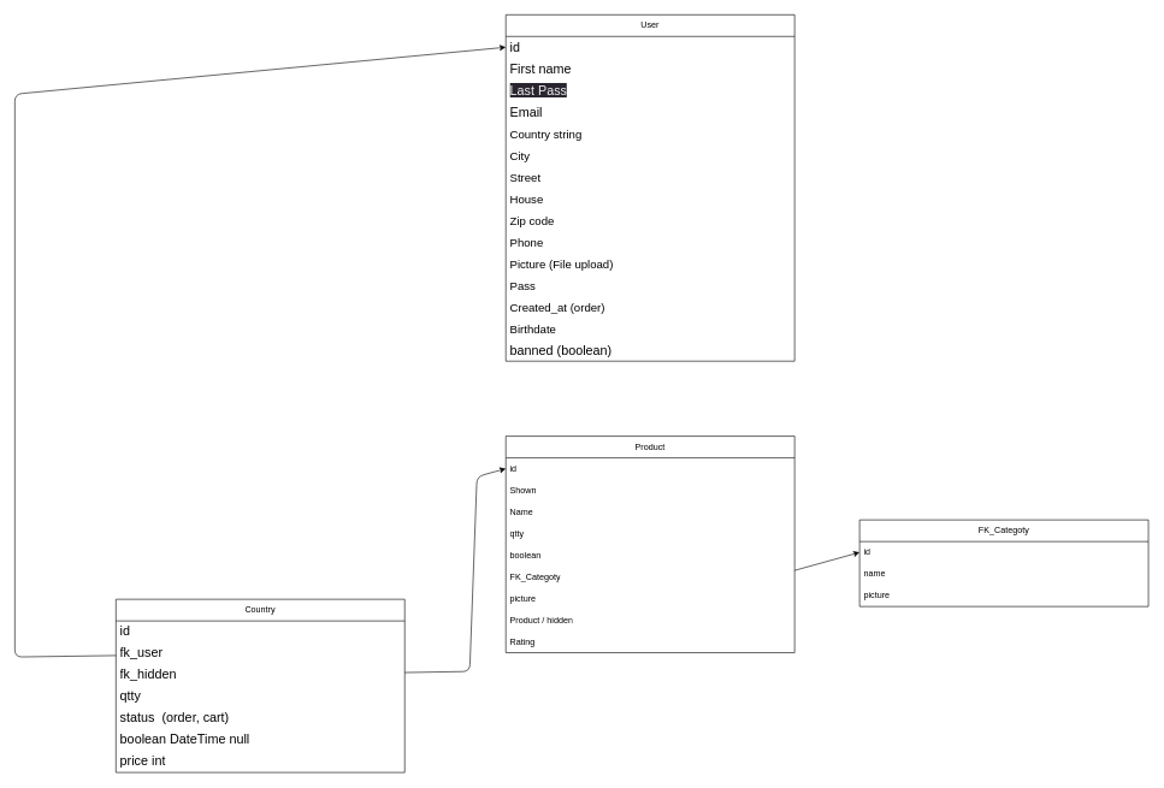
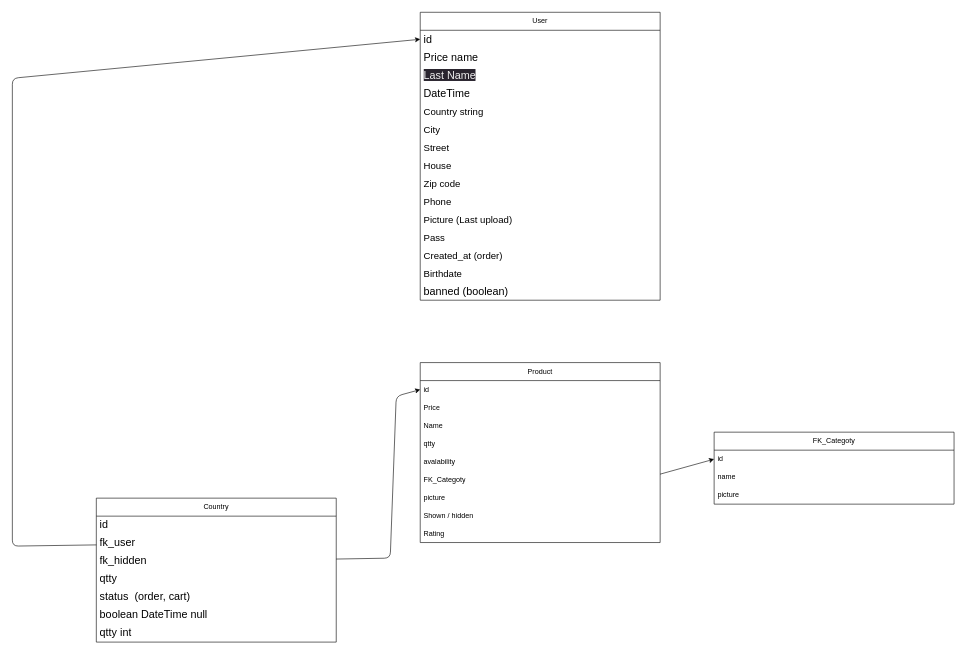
  <mxCell id="0" />
  <mxCell id="1" parent="0" />
  <mxCell id="2" value="Product" style="swimlane;fontStyle=0;childLayout=stackLayout;horizontal=1;startSize=30;horizontalStack=0;resizeParent=1;resizeParentMax=0;resizeLast=0;collapsible=1;marginBottom=0;whiteSpace=wrap;html=1;" parent="1" vertex="1"><mxGeometry y="604" width="400" height="300" as="geometry" x="700"><mxRectangle x="150" y="170" width="80" height="30" as="alternateBounds" /></mxGeometry></mxCell>
  <mxCell id="3" value="id" style="text;strokeColor=none;fillColor=none;align=left;verticalAlign=middle;spacingLeft=4;spacingRight=4;overflow=hidden;points=[[0,0.5],[1,0.5]];portConstraint=eastwest;rotatable=0;whiteSpace=wrap;html=1;" parent="2" vertex="1"><mxGeometry y="30" width="400" height="30" as="geometry" /></mxCell>
- <mxCell id="4" value="Shown" style="text;strokeColor=none;fillColor=none;align=left;verticalAlign=middle;spacingLeft=4;spacingRight=4;overflow=hidden;points=[[0,0.5],[1,0.5]];portConstraint=eastwest;rotatable=0;whiteSpace=wrap;html=1;" parent="2" vertex="1"><mxGeometry y="60" width="400" height="30" as="geometry" /></mxCell>
+ <mxCell id="4" value="Price" style="text;strokeColor=none;fillColor=none;align=left;verticalAlign=middle;spacingLeft=4;spacingRight=4;overflow=hidden;points=[[0,0.5],[1,0.5]];portConstraint=eastwest;rotatable=0;whiteSpace=wrap;html=1;" parent="2" vertex="1"><mxGeometry y="60" width="400" height="30" as="geometry" /></mxCell>
  <mxCell id="5" value="Name" style="text;strokeColor=none;fillColor=none;align=left;verticalAlign=middle;spacingLeft=4;spacingRight=4;overflow=hidden;points=[[0,0.5],[1,0.5]];portConstraint=eastwest;rotatable=0;whiteSpace=wrap;html=1;" parent="2" vertex="1"><mxGeometry y="90" width="400" height="30" as="geometry" /></mxCell>
  <mxCell id="6" value="qtty" style="text;strokeColor=none;fillColor=none;align=left;verticalAlign=middle;spacingLeft=4;spacingRight=4;overflow=hidden;points=[[0,0.5],[1,0.5]];portConstraint=eastwest;rotatable=0;whiteSpace=wrap;html=1;" parent="2" vertex="1"><mxGeometry y="120" width="400" height="30" as="geometry" /></mxCell>
- <mxCell id="7" value="boolean" style="text;strokeColor=none;fillColor=none;align=left;verticalAlign=middle;spacingLeft=4;spacingRight=4;overflow=hidden;points=[[0,0.5],[1,0.5]];portConstraint=eastwest;rotatable=0;whiteSpace=wrap;html=1;" parent="2" vertex="1"><mxGeometry y="150" width="400" height="30" as="geometry" /></mxCell>
+ <mxCell id="7" value="avalability" style="text;strokeColor=none;fillColor=none;align=left;verticalAlign=middle;spacingLeft=4;spacingRight=4;overflow=hidden;points=[[0,0.5],[1,0.5]];portConstraint=eastwest;rotatable=0;whiteSpace=wrap;html=1;" parent="2" vertex="1"><mxGeometry y="150" width="400" height="30" as="geometry" /></mxCell>
  <mxCell id="8" value="&lt;span style=&quot;text-align: center;&quot;&gt;&lt;font style=&quot;font-size: 12px;&quot;&gt;FK_Categoty&lt;/font&gt;&lt;/span&gt;" style="text;strokeColor=none;fillColor=none;align=left;verticalAlign=middle;spacingLeft=4;spacingRight=4;overflow=hidden;points=[[0,0.5],[1,0.5]];portConstraint=eastwest;rotatable=0;whiteSpace=wrap;html=1;" parent="2" vertex="1"><mxGeometry y="180" width="400" height="30" as="geometry" /></mxCell>
  <mxCell id="9" value="&lt;span style=&quot;text-align: center;&quot;&gt;&lt;font style=&quot;font-size: 12px;&quot;&gt;picture&lt;/font&gt;&lt;/span&gt;" style="text;strokeColor=none;fillColor=none;align=left;verticalAlign=middle;spacingLeft=4;spacingRight=4;overflow=hidden;points=[[0,0.5],[1,0.5]];portConstraint=eastwest;rotatable=0;whiteSpace=wrap;html=1;" parent="2" vertex="1"><mxGeometry y="210" width="400" height="30" as="geometry" /></mxCell>
- <mxCell id="10" value="&lt;span style=&quot;text-align: center;&quot;&gt;&lt;font style=&quot;font-size: 12px;&quot;&gt;Product / hidden&lt;/font&gt;&lt;/span&gt;" style="text;strokeColor=none;fillColor=none;align=left;verticalAlign=middle;spacingLeft=4;spacingRight=4;overflow=hidden;points=[[0,0.5],[1,0.5]];portConstraint=eastwest;rotatable=0;whiteSpace=wrap;html=1;" parent="2" vertex="1"><mxGeometry y="240" width="400" height="30" as="geometry" /></mxCell>
+ <mxCell id="10" value="&lt;span style=&quot;text-align: center;&quot;&gt;&lt;font style=&quot;font-size: 12px;&quot;&gt;Shown / hidden&lt;/font&gt;&lt;/span&gt;" style="text;strokeColor=none;fillColor=none;align=left;verticalAlign=middle;spacingLeft=4;spacingRight=4;overflow=hidden;points=[[0,0.5],[1,0.5]];portConstraint=eastwest;rotatable=0;whiteSpace=wrap;html=1;" parent="2" vertex="1"><mxGeometry y="240" width="400" height="30" as="geometry" /></mxCell>
  <mxCell id="11" value="&lt;span style=&quot;text-align: center;&quot;&gt;&lt;font style=&quot;font-size: 12px;&quot;&gt;Rating&lt;/font&gt;&lt;/span&gt;" style="text;strokeColor=none;fillColor=none;align=left;verticalAlign=middle;spacingLeft=4;spacingRight=4;overflow=hidden;points=[[0,0.5],[1,0.5]];portConstraint=eastwest;rotatable=0;whiteSpace=wrap;html=1;" parent="2" vertex="1"><mxGeometry y="270" width="400" height="30" as="geometry" /></mxCell>
  <mxCell id="12" value="User" style="swimlane;fontStyle=0;childLayout=stackLayout;horizontal=1;startSize=30;horizontalStack=0;resizeParent=1;resizeParentMax=0;resizeLast=0;collapsible=1;marginBottom=0;whiteSpace=wrap;html=1;" parent="1" vertex="1"><mxGeometry y="20" width="400" height="480" as="geometry" x="700"><mxRectangle x="150" y="170" width="80" height="30" as="alternateBounds" /></mxGeometry></mxCell>
  <mxCell id="13" value="&lt;font style=&quot;font-size: 18px;&quot;&gt;id&lt;/font&gt;" style="text;strokeColor=none;fillColor=none;align=left;verticalAlign=middle;spacingLeft=4;spacingRight=4;overflow=hidden;points=[[0,0.5],[1,0.5]];portConstraint=eastwest;rotatable=0;whiteSpace=wrap;html=1;" parent="12" vertex="1"><mxGeometry y="30" width="400" height="30" as="geometry" /></mxCell>
- <mxCell id="14" value="&lt;span style=&quot;font-size: 18px; text-align: center;&quot;&gt;First name&lt;/span&gt;" style="text;strokeColor=none;fillColor=none;align=left;verticalAlign=middle;spacingLeft=4;spacingRight=4;overflow=hidden;points=[[0,0.5],[1,0.5]];portConstraint=eastwest;rotatable=0;whiteSpace=wrap;html=1;" parent="12" vertex="1"><mxGeometry y="60" width="400" height="30" as="geometry" /></mxCell>
- <mxCell id="15" value="&lt;meta charset=&quot;utf-8&quot;&gt;&lt;span style=&quot;color: rgb(240, 240, 240); font-family: Helvetica; font-size: 18px; font-style: normal; font-variant-ligatures: normal; font-variant-caps: normal; font-weight: 400; letter-spacing: normal; orphans: 2; text-align: center; text-indent: 0px; text-transform: none; widows: 2; word-spacing: 0px; -webkit-text-stroke-width: 0px; background-color: rgb(42, 37, 47); text-decoration-thickness: initial; text-decoration-style: initial; text-decoration-color: initial; float: none; display: inline !important;&quot;&gt;Last Pass&lt;/span&gt;" style="text;strokeColor=none;fillColor=none;align=left;verticalAlign=middle;spacingLeft=4;spacingRight=4;overflow=hidden;points=[[0,0.5],[1,0.5]];portConstraint=eastwest;rotatable=0;whiteSpace=wrap;html=1;" parent="12" vertex="1"><mxGeometry y="90" width="400" height="30" as="geometry" /></mxCell>
- <mxCell id="16" value="&lt;span style=&quot;font-size: 18px; text-align: center;&quot;&gt;Email&lt;/span&gt;" style="text;strokeColor=none;fillColor=none;align=left;verticalAlign=middle;spacingLeft=4;spacingRight=4;overflow=hidden;points=[[0,0.5],[1,0.5]];portConstraint=eastwest;rotatable=0;whiteSpace=wrap;html=1;" parent="12" vertex="1"><mxGeometry y="120" width="400" height="30" as="geometry" /></mxCell>
+ <mxCell id="14" value="&lt;span style=&quot;font-size: 18px; text-align: center;&quot;&gt;Price name&lt;/span&gt;" style="text;strokeColor=none;fillColor=none;align=left;verticalAlign=middle;spacingLeft=4;spacingRight=4;overflow=hidden;points=[[0,0.5],[1,0.5]];portConstraint=eastwest;rotatable=0;whiteSpace=wrap;html=1;" parent="12" vertex="1"><mxGeometry y="60" width="400" height="30" as="geometry" /></mxCell>
+ <mxCell id="15" value="&lt;meta charset=&quot;utf-8&quot;&gt;&lt;span style=&quot;color: rgb(240, 240, 240); font-family: Helvetica; font-size: 18px; font-style: normal; font-variant-ligatures: normal; font-variant-caps: normal; font-weight: 400; letter-spacing: normal; orphans: 2; text-align: center; text-indent: 0px; text-transform: none; widows: 2; word-spacing: 0px; -webkit-text-stroke-width: 0px; background-color: rgb(42, 37, 47); text-decoration-thickness: initial; text-decoration-style: initial; text-decoration-color: initial; float: none; display: inline !important;&quot;&gt;Last Name&lt;/span&gt;" style="text;strokeColor=none;fillColor=none;align=left;verticalAlign=middle;spacingLeft=4;spacingRight=4;overflow=hidden;points=[[0,0.5],[1,0.5]];portConstraint=eastwest;rotatable=0;whiteSpace=wrap;html=1;" parent="12" vertex="1"><mxGeometry y="90" width="400" height="30" as="geometry" /></mxCell>
+ <mxCell id="16" value="&lt;span style=&quot;font-size: 18px; text-align: center;&quot;&gt;DateTime&lt;/span&gt;" style="text;strokeColor=none;fillColor=none;align=left;verticalAlign=middle;spacingLeft=4;spacingRight=4;overflow=hidden;points=[[0,0.5],[1,0.5]];portConstraint=eastwest;rotatable=0;whiteSpace=wrap;html=1;" parent="12" vertex="1"><mxGeometry y="120" width="400" height="30" as="geometry" /></mxCell>
  <mxCell id="17" value="&lt;span style=&quot;font-size: medium; text-align: center;&quot;&gt;Country string&amp;nbsp; &amp;nbsp;&lt;/span&gt;" style="text;strokeColor=none;fillColor=none;align=left;verticalAlign=middle;spacingLeft=4;spacingRight=4;overflow=hidden;points=[[0,0.5],[1,0.5]];portConstraint=eastwest;rotatable=0;whiteSpace=wrap;html=1;" parent="12" vertex="1"><mxGeometry y="150" width="400" height="30" as="geometry" /></mxCell>
  <mxCell id="18" value="&lt;span style=&quot;font-size: medium; text-align: center;&quot;&gt;City&lt;/span&gt;" style="text;strokeColor=none;fillColor=none;align=left;verticalAlign=middle;spacingLeft=4;spacingRight=4;overflow=hidden;points=[[0,0.5],[1,0.5]];portConstraint=eastwest;rotatable=0;whiteSpace=wrap;html=1;" parent="12" vertex="1"><mxGeometry y="180" width="400" height="30" as="geometry" /></mxCell>
  <mxCell id="19" value="&lt;span style=&quot;font-size: medium; text-align: center;&quot;&gt;Street&lt;/span&gt;" style="text;strokeColor=none;fillColor=none;align=left;verticalAlign=middle;spacingLeft=4;spacingRight=4;overflow=hidden;points=[[0,0.5],[1,0.5]];portConstraint=eastwest;rotatable=0;whiteSpace=wrap;html=1;" parent="12" vertex="1"><mxGeometry y="210" width="400" height="30" as="geometry" /></mxCell>
  <mxCell id="20" value="&lt;span style=&quot;font-size: medium; text-align: center;&quot;&gt;House&lt;/span&gt;" style="text;strokeColor=none;fillColor=none;align=left;verticalAlign=middle;spacingLeft=4;spacingRight=4;overflow=hidden;points=[[0,0.5],[1,0.5]];portConstraint=eastwest;rotatable=0;whiteSpace=wrap;html=1;" parent="12" vertex="1"><mxGeometry y="240" width="400" height="30" as="geometry" /></mxCell>
  <mxCell id="21" value="&lt;span style=&quot;font-size: medium; text-align: center;&quot;&gt;Zip code&lt;/span&gt;" style="text;strokeColor=none;fillColor=none;align=left;verticalAlign=middle;spacingLeft=4;spacingRight=4;overflow=hidden;points=[[0,0.5],[1,0.5]];portConstraint=eastwest;rotatable=0;whiteSpace=wrap;html=1;" parent="12" vertex="1"><mxGeometry y="270" width="400" height="30" as="geometry" /></mxCell>
  <mxCell id="22" value="&lt;span style=&quot;font-size: medium; text-align: center;&quot;&gt;Phone&lt;/span&gt;" style="text;strokeColor=none;fillColor=none;align=left;verticalAlign=middle;spacingLeft=4;spacingRight=4;overflow=hidden;points=[[0,0.5],[1,0.5]];portConstraint=eastwest;rotatable=0;whiteSpace=wrap;html=1;" parent="12" vertex="1"><mxGeometry y="300" width="400" height="30" as="geometry" /></mxCell>
- <mxCell id="23" value="&lt;span style=&quot;font-size: medium; text-align: center;&quot;&gt;Picture (File upload)&lt;/span&gt;" style="text;strokeColor=none;fillColor=none;align=left;verticalAlign=middle;spacingLeft=4;spacingRight=4;overflow=hidden;points=[[0,0.5],[1,0.5]];portConstraint=eastwest;rotatable=0;whiteSpace=wrap;html=1;" parent="12" vertex="1"><mxGeometry y="330" width="400" height="30" as="geometry" /></mxCell>
+ <mxCell id="23" value="&lt;span style=&quot;font-size: medium; text-align: center;&quot;&gt;Picture (Last upload)&lt;/span&gt;" style="text;strokeColor=none;fillColor=none;align=left;verticalAlign=middle;spacingLeft=4;spacingRight=4;overflow=hidden;points=[[0,0.5],[1,0.5]];portConstraint=eastwest;rotatable=0;whiteSpace=wrap;html=1;" parent="12" vertex="1"><mxGeometry y="330" width="400" height="30" as="geometry" /></mxCell>
  <mxCell id="24" value="&lt;span style=&quot;font-size: medium; text-align: center;&quot;&gt;Pass&lt;/span&gt;" style="text;strokeColor=none;fillColor=none;align=left;verticalAlign=middle;spacingLeft=4;spacingRight=4;overflow=hidden;points=[[0,0.5],[1,0.5]];portConstraint=eastwest;rotatable=0;whiteSpace=wrap;html=1;" parent="12" vertex="1"><mxGeometry y="360" width="400" height="30" as="geometry" /></mxCell>
  <mxCell id="25" value="&lt;div style=&quot;text-align: center;&quot;&gt;&lt;span style=&quot;background-color: initial;&quot;&gt;&lt;font size=&quot;3&quot;&gt;Created_at (order)&lt;/font&gt;&lt;/span&gt;&lt;/div&gt;" style="text;strokeColor=none;fillColor=none;align=left;verticalAlign=middle;spacingLeft=4;spacingRight=4;overflow=hidden;points=[[0,0.5],[1,0.5]];portConstraint=eastwest;rotatable=0;whiteSpace=wrap;html=1;" parent="12" vertex="1"><mxGeometry y="390" width="400" height="30" as="geometry" /></mxCell>
  <mxCell id="26" value="&lt;div style=&quot;text-align: center;&quot;&gt;&lt;span style=&quot;background-color: initial;&quot;&gt;&lt;font size=&quot;3&quot;&gt;Birthdate&lt;/font&gt;&lt;/span&gt;&lt;/div&gt;" style="text;strokeColor=none;fillColor=none;align=left;verticalAlign=middle;spacingLeft=4;spacingRight=4;overflow=hidden;points=[[0,0.5],[1,0.5]];portConstraint=eastwest;rotatable=0;whiteSpace=wrap;html=1;" parent="12" vertex="1"><mxGeometry y="420" width="400" height="30" as="geometry" /></mxCell>
  <mxCell id="27" value="&lt;span style=&quot;font-size: 18px; text-align: center;&quot;&gt;banned (boolean)&lt;/span&gt;" style="text;strokeColor=none;fillColor=none;align=left;verticalAlign=middle;spacingLeft=4;spacingRight=4;overflow=hidden;points=[[0,0.5],[1,0.5]];portConstraint=eastwest;rotatable=0;whiteSpace=wrap;html=1;" parent="12" vertex="1"><mxGeometry y="450" width="400" height="30" as="geometry" /></mxCell>
  <mxCell id="28" value="Country" style="swimlane;fontStyle=0;childLayout=stackLayout;horizontal=1;startSize=30;horizontalStack=0;resizeParent=1;resizeParentMax=0;resizeLast=0;collapsible=1;marginBottom=0;whiteSpace=wrap;html=1;" parent="1" vertex="1"><mxGeometry x="160" y="830" width="400" height="240" as="geometry"><mxRectangle x="150" y="170" width="80" height="30" as="alternateBounds" /></mxGeometry></mxCell>
  <mxCell id="29" value="&lt;font style=&quot;font-size: 18px;&quot;&gt;id&lt;/font&gt;" style="text;strokeColor=none;fillColor=none;align=left;verticalAlign=middle;spacingLeft=4;spacingRight=4;overflow=hidden;points=[[0,0.5],[1,0.5]];portConstraint=eastwest;rotatable=0;whiteSpace=wrap;html=1;" parent="28" vertex="1"><mxGeometry y="30" width="400" height="30" as="geometry" /></mxCell>
  <mxCell id="30" value="&lt;span style=&quot;font-size: 18px; text-align: center;&quot;&gt;fk_user&lt;/span&gt;" style="text;strokeColor=none;fillColor=none;align=left;verticalAlign=middle;spacingLeft=4;spacingRight=4;overflow=hidden;points=[[0,0.5],[1,0.5]];portConstraint=eastwest;rotatable=0;whiteSpace=wrap;html=1;" parent="28" vertex="1"><mxGeometry y="60" width="400" height="30" as="geometry" /></mxCell>
  <mxCell id="31" value="&lt;span style=&quot;font-size: 18px; text-align: center;&quot;&gt;fk_hidden&lt;/span&gt;" style="text;strokeColor=none;fillColor=none;align=left;verticalAlign=middle;spacingLeft=4;spacingRight=4;overflow=hidden;points=[[0,0.5],[1,0.5]];portConstraint=eastwest;rotatable=0;whiteSpace=wrap;html=1;" parent="28" vertex="1"><mxGeometry y="90" width="400" height="30" as="geometry" /></mxCell>
  <mxCell id="32" value="&lt;span style=&quot;font-size: 18px; text-align: center;&quot;&gt;qtty&lt;/span&gt;" style="text;strokeColor=none;fillColor=none;align=left;verticalAlign=middle;spacingLeft=4;spacingRight=4;overflow=hidden;points=[[0,0.5],[1,0.5]];portConstraint=eastwest;rotatable=0;whiteSpace=wrap;html=1;" parent="28" vertex="1"><mxGeometry y="120" width="400" height="30" as="geometry" /></mxCell>
  <mxCell id="33" value="&lt;span style=&quot;font-size: 18px; text-align: center;&quot;&gt;status&amp;nbsp; (order, cart)&lt;/span&gt;" style="text;strokeColor=none;fillColor=none;align=left;verticalAlign=middle;spacingLeft=4;spacingRight=4;overflow=hidden;points=[[0,0.5],[1,0.5]];portConstraint=eastwest;rotatable=0;whiteSpace=wrap;html=1;" parent="28" vertex="1"><mxGeometry y="150" width="400" height="30" as="geometry" /></mxCell>
  <mxCell id="34" value="&lt;div style=&quot;text-align: center;&quot;&gt;&lt;span style=&quot;background-color: initial; font-size: 18px;&quot;&gt;boolean DateTime null&amp;nbsp;&lt;/span&gt;&lt;/div&gt;" style="text;strokeColor=none;fillColor=none;align=left;verticalAlign=middle;spacingLeft=4;spacingRight=4;overflow=hidden;points=[[0,0.5],[1,0.5]];portConstraint=eastwest;rotatable=0;whiteSpace=wrap;html=1;" parent="28" vertex="1"><mxGeometry y="180" width="400" height="30" as="geometry" /></mxCell>
- <mxCell id="35" value="&lt;div style=&quot;text-align: center;&quot;&gt;&lt;span style=&quot;background-color: initial; font-size: 18px;&quot;&gt;price int&lt;/span&gt;&lt;/div&gt;" style="text;strokeColor=none;fillColor=none;align=left;verticalAlign=middle;spacingLeft=4;spacingRight=4;overflow=hidden;points=[[0,0.5],[1,0.5]];portConstraint=eastwest;rotatable=0;whiteSpace=wrap;html=1;" parent="28" vertex="1"><mxGeometry y="210" width="400" height="30" as="geometry" /></mxCell>
+ <mxCell id="35" value="&lt;div style=&quot;text-align: center;&quot;&gt;&lt;span style=&quot;background-color: initial; font-size: 18px;&quot;&gt;qtty int&lt;/span&gt;&lt;/div&gt;" style="text;strokeColor=none;fillColor=none;align=left;verticalAlign=middle;spacingLeft=4;spacingRight=4;overflow=hidden;points=[[0,0.5],[1,0.5]];portConstraint=eastwest;rotatable=0;whiteSpace=wrap;html=1;" parent="28" vertex="1"><mxGeometry y="210" width="400" height="30" as="geometry" /></mxCell>
  <mxCell id="36" style="edgeStyle=none;html=1;fontSize=18;entryX=0;entryY=0.5;entryDx=0;entryDy=0;" parent="1" source="30" target="13" edge="1"><mxGeometry relative="1" as="geometry"><mxPoint x="80" y="140" as="targetPoint" /><Array as="points"><mxPoint x="20" y="910" /><mxPoint x="20" y="130" /></Array></mxGeometry></mxCell>
  <mxCell id="37" style="edgeStyle=none;html=1;fontSize=18;entryX=0;entryY=0.5;entryDx=0;entryDy=0;" parent="1" source="31" target="3" edge="1"><mxGeometry relative="1" as="geometry"><mxPoint x="650" y="650" as="targetPoint" /><Array as="points"><mxPoint x="650" y="930" /><mxPoint x="660" y="660" /></Array></mxGeometry></mxCell>
  <mxCell id="38" value="FK_Categoty" style="swimlane;fontStyle=0;childLayout=stackLayout;horizontal=1;startSize=30;horizontalStack=0;resizeParent=1;resizeParentMax=0;resizeLast=0;collapsible=1;marginBottom=0;whiteSpace=wrap;html=1;" parent="1" vertex="1"><mxGeometry x="1190" y="720" width="400" height="120" as="geometry"><mxRectangle x="150" y="170" width="80" height="30" as="alternateBounds" /></mxGeometry></mxCell>
  <mxCell id="39" value="id" style="text;strokeColor=none;fillColor=none;align=left;verticalAlign=middle;spacingLeft=4;spacingRight=4;overflow=hidden;points=[[0,0.5],[1,0.5]];portConstraint=eastwest;rotatable=0;whiteSpace=wrap;html=1;" parent="38" vertex="1"><mxGeometry y="30" width="400" height="30" as="geometry" /></mxCell>
  <mxCell id="40" value="name" style="text;strokeColor=none;fillColor=none;align=left;verticalAlign=middle;spacingLeft=4;spacingRight=4;overflow=hidden;points=[[0,0.5],[1,0.5]];portConstraint=eastwest;rotatable=0;whiteSpace=wrap;html=1;" parent="38" vertex="1"><mxGeometry y="60" width="400" height="30" as="geometry" /></mxCell>
  <mxCell id="41" value="picture" style="text;strokeColor=none;fillColor=none;align=left;verticalAlign=middle;spacingLeft=4;spacingRight=4;overflow=hidden;points=[[0,0.5],[1,0.5]];portConstraint=eastwest;rotatable=0;whiteSpace=wrap;html=1;" parent="38" vertex="1"><mxGeometry y="90" width="400" height="30" as="geometry" /></mxCell>
  <mxCell id="42" style="edgeStyle=none;html=1;entryX=0;entryY=0.5;entryDx=0;entryDy=0;fontSize=18;exitX=1;exitY=0.2;exitDx=0;exitDy=0;exitPerimeter=0;" parent="1" source="8" target="39" edge="1"><mxGeometry relative="1" as="geometry" /></mxCell>
